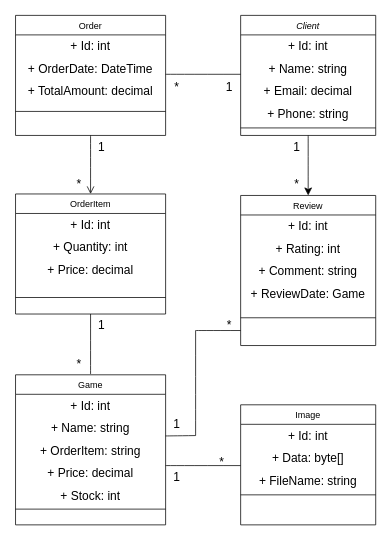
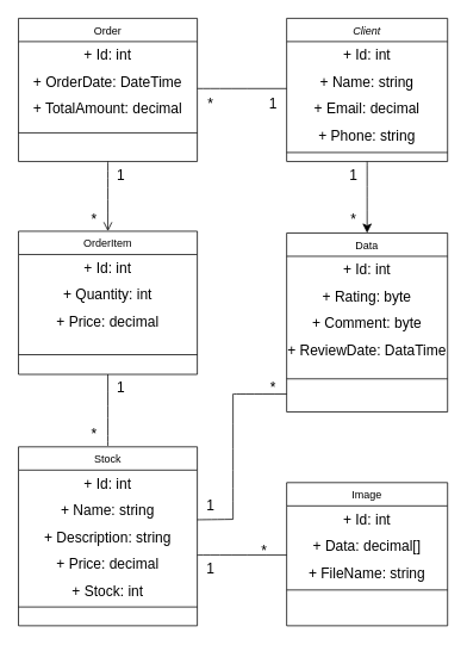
  <mxCell id="0" />
  <mxCell id="1" parent="0" />
  <mxCell id="2" value="Client" style="swimlane;fontStyle=2;align=center;verticalAlign=top;childLayout=stackLayout;horizontal=1;startSize=26;horizontalStack=0;resizeParent=1;resizeLast=0;collapsible=1;marginBottom=0;rounded=0;shadow=0;strokeWidth=1;" parent="1" vertex="1"><mxGeometry x="320" y="20" width="180" height="160" as="geometry"><mxRectangle x="230" y="140" width="160" height="26" as="alternateBounds" /></mxGeometry></mxCell>
  <mxCell id="3" value="+ Id: int" style="text;html=1;align=center;verticalAlign=middle;whiteSpace=wrap;rounded=0;fontSize=16;" vertex="1" parent="2"><mxGeometry y="26" width="180" height="30" as="geometry" /></mxCell>
  <mxCell id="4" value="+ Name: string" style="text;html=1;align=center;verticalAlign=middle;whiteSpace=wrap;rounded=0;fontSize=16;" vertex="1" parent="2"><mxGeometry y="56" width="180" height="30" as="geometry" /></mxCell>
  <mxCell id="5" value="+ Email: decimal" style="text;html=1;align=center;verticalAlign=middle;whiteSpace=wrap;rounded=0;fontSize=16;" vertex="1" parent="2"><mxGeometry y="86" width="180" height="30" as="geometry" /></mxCell>
  <mxCell id="6" value="+ Phone: string" style="text;html=1;align=center;verticalAlign=middle;whiteSpace=wrap;rounded=0;fontSize=16;" vertex="1" parent="2"><mxGeometry y="116" width="180" height="30" as="geometry" /></mxCell>
  <mxCell id="7" value="" style="line;html=1;strokeWidth=1;align=left;verticalAlign=middle;spacingTop=-1;spacingLeft=3;spacingRight=3;rotatable=0;labelPosition=right;points=[];portConstraint=eastwest;" parent="2" vertex="1"><mxGeometry y="146" width="180" height="8" as="geometry" /></mxCell>
- <mxCell id="8" value="Game" style="swimlane;fontStyle=0;align=center;verticalAlign=top;childLayout=stackLayout;horizontal=1;startSize=26;horizontalStack=0;resizeParent=1;resizeLast=0;collapsible=1;marginBottom=0;rounded=0;shadow=0;strokeWidth=1;" parent="1" vertex="1"><mxGeometry x="20" y="499" width="200" height="200" as="geometry"><mxRectangle x="130" y="380" width="160" height="26" as="alternateBounds" /></mxGeometry></mxCell>
+ <mxCell id="8" value="Stock" style="swimlane;fontStyle=0;align=center;verticalAlign=top;childLayout=stackLayout;horizontal=1;startSize=26;horizontalStack=0;resizeParent=1;resizeLast=0;collapsible=1;marginBottom=0;rounded=0;shadow=0;strokeWidth=1;" parent="1" vertex="1"><mxGeometry x="20" y="499" width="200" height="200" as="geometry"><mxRectangle x="130" y="380" width="160" height="26" as="alternateBounds" /></mxGeometry></mxCell>
  <mxCell id="9" value="+ Id: int" style="text;html=1;align=center;verticalAlign=middle;whiteSpace=wrap;rounded=0;fontSize=16;" vertex="1" parent="8"><mxGeometry y="26" width="200" height="30" as="geometry" /></mxCell>
  <mxCell id="10" value="+ Name: string" style="text;html=1;align=center;verticalAlign=middle;whiteSpace=wrap;rounded=0;fontSize=16;" vertex="1" parent="8"><mxGeometry y="56" width="200" height="30" as="geometry" /></mxCell>
- <mxCell id="11" value="+ OrderItem: string" style="text;html=1;align=center;verticalAlign=middle;whiteSpace=wrap;rounded=0;fontSize=16;" vertex="1" parent="8"><mxGeometry y="86" width="200" height="30" as="geometry" /></mxCell>
+ <mxCell id="11" value="+ Description: string" style="text;html=1;align=center;verticalAlign=middle;whiteSpace=wrap;rounded=0;fontSize=16;" vertex="1" parent="8"><mxGeometry y="86" width="200" height="30" as="geometry" /></mxCell>
  <mxCell id="12" value="+ Price: decimal" style="text;html=1;align=center;verticalAlign=middle;whiteSpace=wrap;rounded=0;fontSize=16;" vertex="1" parent="8"><mxGeometry y="116" width="200" height="30" as="geometry" /></mxCell>
  <mxCell id="13" value="+ Stock: int" style="text;html=1;align=center;verticalAlign=middle;whiteSpace=wrap;rounded=0;fontSize=16;" vertex="1" parent="8"><mxGeometry y="146" width="200" height="30" as="geometry" /></mxCell>
  <mxCell id="14" value="" style="line;html=1;strokeWidth=1;align=left;verticalAlign=middle;spacingTop=-1;spacingLeft=3;spacingRight=3;rotatable=0;labelPosition=right;points=[];portConstraint=eastwest;" parent="8" vertex="1"><mxGeometry y="176" width="200" height="6" as="geometry" /></mxCell>
  <mxCell id="15" value="Order" style="swimlane;fontStyle=0;align=center;verticalAlign=top;childLayout=stackLayout;horizontal=1;startSize=26;horizontalStack=0;resizeParent=1;resizeLast=0;collapsible=1;marginBottom=0;rounded=0;shadow=0;strokeWidth=1;" parent="1" vertex="1"><mxGeometry x="20" y="20" width="200" height="160" as="geometry"><mxRectangle x="340" y="380" width="170" height="26" as="alternateBounds" /></mxGeometry></mxCell>
  <mxCell id="16" value="+ Id: int" style="text;html=1;align=center;verticalAlign=middle;whiteSpace=wrap;rounded=0;fontSize=16;" vertex="1" parent="15"><mxGeometry y="26" width="200" height="30" as="geometry" /></mxCell>
  <mxCell id="17" value="+ OrderDate: DateTime" style="text;html=1;align=center;verticalAlign=middle;whiteSpace=wrap;rounded=0;fontSize=16;" vertex="1" parent="15"><mxGeometry y="56" width="200" height="30" as="geometry" /></mxCell>
  <mxCell id="18" value="+ TotalAmount: decimal" style="text;html=1;align=center;verticalAlign=middle;whiteSpace=wrap;rounded=0;fontSize=16;" vertex="1" parent="15"><mxGeometry y="86" width="200" height="30" as="geometry" /></mxCell>
  <mxCell id="19" value="" style="line;html=1;strokeWidth=1;align=left;verticalAlign=middle;spacingTop=-1;spacingLeft=3;spacingRight=3;rotatable=0;labelPosition=right;points=[];portConstraint=eastwest;" parent="15" vertex="1"><mxGeometry y="116" width="200" height="24" as="geometry" /></mxCell>
  <mxCell id="20" value="OrderItem" style="swimlane;fontStyle=0;align=center;verticalAlign=top;childLayout=stackLayout;horizontal=1;startSize=26;horizontalStack=0;resizeParent=1;resizeLast=0;collapsible=1;marginBottom=0;rounded=0;shadow=0;strokeWidth=1;" parent="1" vertex="1"><mxGeometry x="20" y="258" width="200" height="160" as="geometry"><mxRectangle x="550" y="140" width="160" height="26" as="alternateBounds" /></mxGeometry></mxCell>
  <mxCell id="21" value="+ Id: int" style="text;html=1;align=center;verticalAlign=middle;whiteSpace=wrap;rounded=0;fontSize=16;" vertex="1" parent="20"><mxGeometry y="26" width="200" height="30" as="geometry" /></mxCell>
  <mxCell id="22" value="+ Quantity: int" style="text;html=1;align=center;verticalAlign=middle;whiteSpace=wrap;rounded=0;fontSize=16;" vertex="1" parent="20"><mxGeometry y="56" width="200" height="30" as="geometry" /></mxCell>
  <mxCell id="23" value="+ Price: decimal" style="text;html=1;align=center;verticalAlign=middle;whiteSpace=wrap;rounded=0;fontSize=16;" vertex="1" parent="20"><mxGeometry y="86" width="200" height="30" as="geometry" /></mxCell>
  <mxCell id="24" value="" style="line;html=1;strokeWidth=1;align=left;verticalAlign=middle;spacingTop=-1;spacingLeft=3;spacingRight=3;rotatable=0;labelPosition=right;points=[];portConstraint=eastwest;" parent="20" vertex="1"><mxGeometry y="116" width="200" height="44" as="geometry" /></mxCell>
  <mxCell id="25" value="Image" style="swimlane;fontStyle=0;align=center;verticalAlign=top;childLayout=stackLayout;horizontal=1;startSize=26;horizontalStack=0;resizeParent=1;resizeLast=0;collapsible=1;marginBottom=0;rounded=0;shadow=0;strokeWidth=1;" vertex="1" parent="1"><mxGeometry x="320" y="539" width="180" height="160" as="geometry"><mxRectangle x="340" y="380" width="170" height="26" as="alternateBounds" /></mxGeometry></mxCell>
  <mxCell id="26" value="+ Id: int" style="text;html=1;align=center;verticalAlign=middle;whiteSpace=wrap;rounded=0;fontSize=16;" vertex="1" parent="25"><mxGeometry y="26" width="180" height="30" as="geometry" /></mxCell>
- <mxCell id="27" value="+ Data: byte[]" style="text;html=1;align=center;verticalAlign=middle;whiteSpace=wrap;rounded=0;fontSize=16;" vertex="1" parent="25"><mxGeometry y="56" width="180" height="30" as="geometry" /></mxCell>
+ <mxCell id="27" value="+ Data: decimal[]" style="text;html=1;align=center;verticalAlign=middle;whiteSpace=wrap;rounded=0;fontSize=16;" vertex="1" parent="25"><mxGeometry y="56" width="180" height="30" as="geometry" /></mxCell>
  <mxCell id="28" value="+ FileName: string" style="text;html=1;align=center;verticalAlign=middle;whiteSpace=wrap;rounded=0;fontSize=16;" vertex="1" parent="25"><mxGeometry y="86" width="180" height="30" as="geometry" /></mxCell>
  <mxCell id="29" value="" style="line;html=1;strokeWidth=1;align=left;verticalAlign=middle;spacingTop=-1;spacingLeft=3;spacingRight=3;rotatable=0;labelPosition=right;points=[];portConstraint=eastwest;" vertex="1" parent="25"><mxGeometry y="116" width="180" height="8" as="geometry" /></mxCell>
- <mxCell id="30" value="Review" style="swimlane;fontStyle=0;align=center;verticalAlign=top;childLayout=stackLayout;horizontal=1;startSize=26;horizontalStack=0;resizeParent=1;resizeLast=0;collapsible=1;marginBottom=0;rounded=0;shadow=0;strokeWidth=1;" vertex="1" parent="1"><mxGeometry x="320" y="260" width="180" height="200" as="geometry"><mxRectangle x="340" y="380" width="170" height="26" as="alternateBounds" /></mxGeometry></mxCell>
+ <mxCell id="30" value="Data" style="swimlane;fontStyle=0;align=center;verticalAlign=top;childLayout=stackLayout;horizontal=1;startSize=26;horizontalStack=0;resizeParent=1;resizeLast=0;collapsible=1;marginBottom=0;rounded=0;shadow=0;strokeWidth=1;" vertex="1" parent="1"><mxGeometry x="320" y="260" width="180" height="200" as="geometry"><mxRectangle x="340" y="380" width="170" height="26" as="alternateBounds" /></mxGeometry></mxCell>
  <mxCell id="31" value="+ Id: int" style="text;html=1;align=center;verticalAlign=middle;whiteSpace=wrap;rounded=0;fontSize=16;" vertex="1" parent="30"><mxGeometry y="26" width="180" height="30" as="geometry" /></mxCell>
- <mxCell id="32" value="+ Rating: int" style="text;html=1;align=center;verticalAlign=middle;whiteSpace=wrap;rounded=0;fontSize=16;" vertex="1" parent="30"><mxGeometry y="56" width="180" height="30" as="geometry" /></mxCell>
- <mxCell id="33" value="+ Comment: string" style="text;html=1;align=center;verticalAlign=middle;whiteSpace=wrap;rounded=0;fontSize=16;" vertex="1" parent="30"><mxGeometry y="86" width="180" height="30" as="geometry" /></mxCell>
- <mxCell id="34" value="+ ReviewDate: Game" style="text;html=1;align=center;verticalAlign=middle;whiteSpace=wrap;rounded=0;fontSize=16;" vertex="1" parent="30"><mxGeometry y="116" width="180" height="30" as="geometry" /></mxCell>
+ <mxCell id="32" value="+ Rating: byte" style="text;html=1;align=center;verticalAlign=middle;whiteSpace=wrap;rounded=0;fontSize=16;" vertex="1" parent="30"><mxGeometry y="56" width="180" height="30" as="geometry" /></mxCell>
+ <mxCell id="33" value="+ Comment: byte" style="text;html=1;align=center;verticalAlign=middle;whiteSpace=wrap;rounded=0;fontSize=16;" vertex="1" parent="30"><mxGeometry y="86" width="180" height="30" as="geometry" /></mxCell>
+ <mxCell id="34" value="+ ReviewDate: DataTime" style="text;html=1;align=center;verticalAlign=middle;whiteSpace=wrap;rounded=0;fontSize=16;" vertex="1" parent="30"><mxGeometry y="116" width="180" height="30" as="geometry" /></mxCell>
  <mxCell id="35" value="" style="line;html=1;strokeWidth=1;align=left;verticalAlign=middle;spacingTop=-1;spacingLeft=3;spacingRight=3;rotatable=0;labelPosition=right;points=[];portConstraint=eastwest;" vertex="1" parent="30"><mxGeometry y="146" width="180" height="34" as="geometry" /></mxCell>
  <mxCell id="36" value="" style="endArrow=none;html=1;rounded=0;fontSize=12;startSize=8;endSize=8;curved=1;" edge="1" parent="1"><mxGeometry width="50" height="50" relative="1" as="geometry"><mxPoint x="260" y="440" as="sourcePoint" /><mxPoint x="320" y="440" as="targetPoint" /></mxGeometry></mxCell>
  <mxCell id="37" style="edgeStyle=none;curved=1;rounded=0;orthogonalLoop=1;jettySize=auto;html=1;exitX=0.75;exitY=0;exitDx=0;exitDy=0;fontSize=12;startSize=8;endSize=8;" edge="1" parent="1" source="15" target="15"><mxGeometry relative="1" as="geometry" /></mxCell>
  <mxCell id="38" value="" style="endArrow=none;html=1;rounded=0;fontSize=12;startSize=8;endSize=8;curved=1;fontStyle=1" edge="1" parent="1"><mxGeometry width="50" height="50" relative="1" as="geometry"><mxPoint x="260" y="580" as="sourcePoint" /><mxPoint x="260" y="440" as="targetPoint" /></mxGeometry></mxCell>
  <mxCell id="39" value="" style="endArrow=none;html=1;rounded=0;fontSize=12;startSize=8;endSize=8;curved=1;exitX=1;exitY=0.75;exitDx=0;exitDy=0;" edge="1" parent="1"><mxGeometry width="50" height="50" relative="1" as="geometry"><mxPoint x="220" y="580.5" as="sourcePoint" /><mxPoint x="260" y="580" as="targetPoint" /></mxGeometry></mxCell>
  <mxCell id="40" value="" style="endArrow=none;html=1;rounded=0;fontSize=12;startSize=8;endSize=8;curved=1;exitX=1;exitY=0.387;exitDx=0;exitDy=0;exitPerimeter=0;" edge="1" parent="1"><mxGeometry width="50" height="50" relative="1" as="geometry"><mxPoint x="220" y="620" as="sourcePoint" /><mxPoint x="320" y="620" as="targetPoint" /></mxGeometry></mxCell>
  <mxCell id="41" value="" style="endArrow=none;html=1;rounded=0;fontSize=12;startSize=8;endSize=8;curved=1;" edge="1" parent="1"><mxGeometry width="50" height="50" relative="1" as="geometry"><mxPoint x="120" y="498" as="sourcePoint" /><mxPoint x="120" y="418" as="targetPoint" /></mxGeometry></mxCell>
  <mxCell id="42" value="" style="endArrow=open;html=1;rounded=0;fontSize=12;startSize=8;endSize=8;curved=1;entryX=0.5;entryY=0;entryDx=0;entryDy=0;exitX=0.5;exitY=1;exitDx=0;exitDy=0;" edge="1" parent="1" source="15" target="20"><mxGeometry width="50" height="50" relative="1" as="geometry"><mxPoint x="130" y="508" as="sourcePoint" /><mxPoint x="130" y="428" as="targetPoint" /></mxGeometry></mxCell>
  <mxCell id="43" value="" style="endArrow=none;html=1;rounded=0;fontSize=12;startSize=8;endSize=8;curved=1;entryX=0;entryY=0.75;entryDx=0;entryDy=0;exitX=1;exitY=0.75;exitDx=0;exitDy=0;" edge="1" parent="1" source="17" target="4"><mxGeometry width="50" height="50" relative="1" as="geometry"><mxPoint x="260" y="90" as="sourcePoint" /><mxPoint x="260" y="168" as="targetPoint" /></mxGeometry></mxCell>
  <mxCell id="44" value="" style="endArrow=classic;html=1;rounded=0;fontSize=12;startSize=8;endSize=8;curved=1;entryX=0.5;entryY=0;entryDx=0;entryDy=0;exitX=0.5;exitY=1;exitDx=0;exitDy=0;" edge="1" parent="1" source="2" target="30"><mxGeometry width="50" height="50" relative="1" as="geometry"><mxPoint x="230" y="109" as="sourcePoint" /><mxPoint x="330" y="109" as="targetPoint" /></mxGeometry></mxCell>
  <mxCell id="45" value="*" style="text;html=1;align=center;verticalAlign=middle;whiteSpace=wrap;rounded=0;fontSize=16;" vertex="1" parent="1"><mxGeometry x="290" y="418" width="30" height="30" as="geometry" /></mxCell>
  <mxCell id="46" value="1" style="text;html=1;align=center;verticalAlign=middle;whiteSpace=wrap;rounded=0;fontSize=16;" vertex="1" parent="1"><mxGeometry x="220" y="620" width="30" height="30" as="geometry" /></mxCell>
  <mxCell id="47" value="1" style="text;html=1;align=center;verticalAlign=middle;whiteSpace=wrap;rounded=0;fontSize=16;" vertex="1" parent="1"><mxGeometry x="220" y="550" width="30" height="30" as="geometry" /></mxCell>
  <mxCell id="48" value="*" style="text;html=1;align=center;verticalAlign=middle;whiteSpace=wrap;rounded=0;fontSize=16;" vertex="1" parent="1"><mxGeometry x="380" y="230" width="30" height="30" as="geometry" /></mxCell>
  <mxCell id="49" value="1" style="text;html=1;align=center;verticalAlign=middle;whiteSpace=wrap;rounded=0;fontSize=16;" vertex="1" parent="1"><mxGeometry x="380" y="180" width="30" height="30" as="geometry" /></mxCell>
  <mxCell id="50" value="1" style="text;html=1;align=center;verticalAlign=middle;whiteSpace=wrap;rounded=0;fontSize=16;" vertex="1" parent="1"><mxGeometry x="290" y="100" width="30" height="30" as="geometry" /></mxCell>
  <mxCell id="51" value="*" style="text;html=1;align=center;verticalAlign=middle;whiteSpace=wrap;rounded=0;fontSize=16;" vertex="1" parent="1"><mxGeometry x="220" y="100" width="30" height="30" as="geometry" /></mxCell>
  <mxCell id="52" value="1" style="text;html=1;align=center;verticalAlign=middle;whiteSpace=wrap;rounded=0;fontSize=16;" vertex="1" parent="1"><mxGeometry x="120" y="180" width="30" height="30" as="geometry" /></mxCell>
  <mxCell id="53" value="1" style="text;html=1;align=center;verticalAlign=middle;whiteSpace=wrap;rounded=0;fontSize=16;" vertex="1" parent="1"><mxGeometry x="120" y="418" width="30" height="30" as="geometry" /></mxCell>
  <mxCell id="54" value="*" style="text;html=1;align=center;verticalAlign=middle;whiteSpace=wrap;rounded=0;fontSize=16;" vertex="1" parent="1"><mxGeometry x="90" y="469" width="30" height="30" as="geometry" /></mxCell>
  <mxCell id="55" value="*" style="text;html=1;align=center;verticalAlign=middle;whiteSpace=wrap;rounded=0;fontSize=16;" vertex="1" parent="1"><mxGeometry x="90" y="230" width="30" height="30" as="geometry" /></mxCell>
  <mxCell id="56" value="*" style="text;html=1;align=center;verticalAlign=middle;whiteSpace=wrap;rounded=0;fontSize=16;" vertex="1" parent="1"><mxGeometry x="280" y="600" width="30" height="30" as="geometry" /></mxCell>
